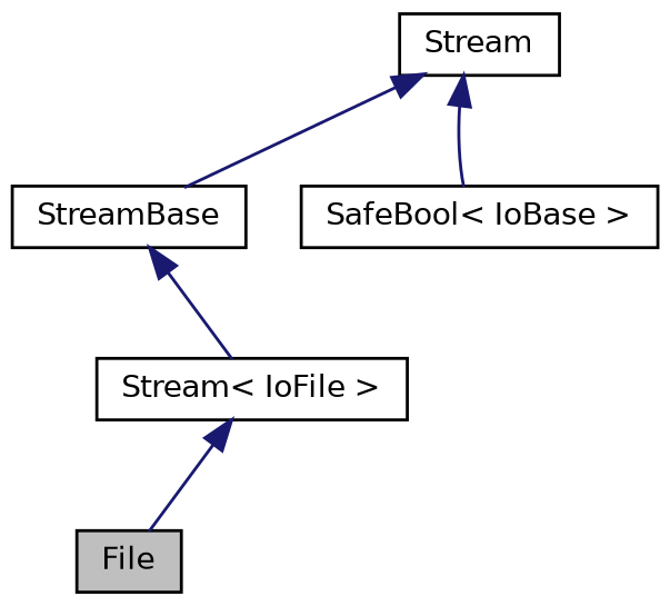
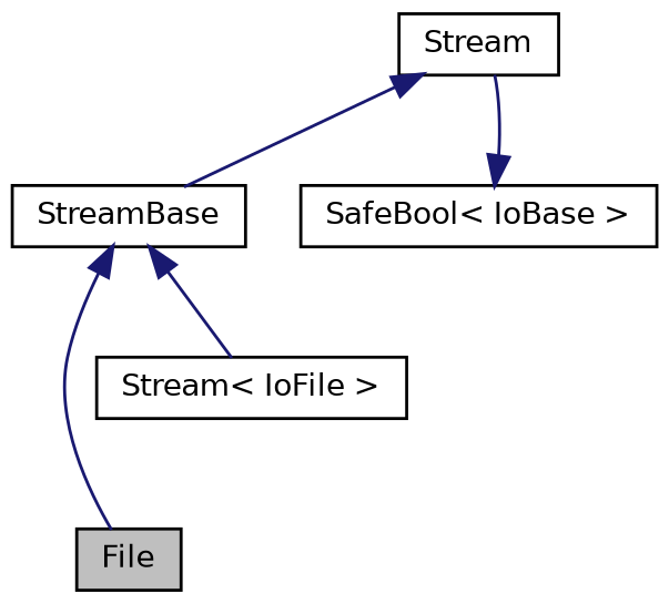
  digraph {
    node [color=black fillcolor=white fontname=Helvetica fontsize=10 shape=record style=filled]
    edge [color=midnightblue dir=back fontname=Helvetica fontsize=10 labelfontname=Helvetica labelfontsize=10 style=solid]
    n1 [fillcolor=grey75 fontcolor=black height=0.2 label=File width=0.4]
    n2 [height=0.2 label="Stream\< IoFile \>" width=0.4]
    n3 [height=0.2 label=StreamBase width=0.4]
    n4 [height=0.2 label=Stream width=0.4]
    n5 [height=0.2 label="SafeBool\< IoBase \>" width=0.4]
-   n2 -> n1
+   n3 -> n1
    n3 -> n2
    n4 -> n3
-   n4 -> n5
+   n5 -> n4
  }
